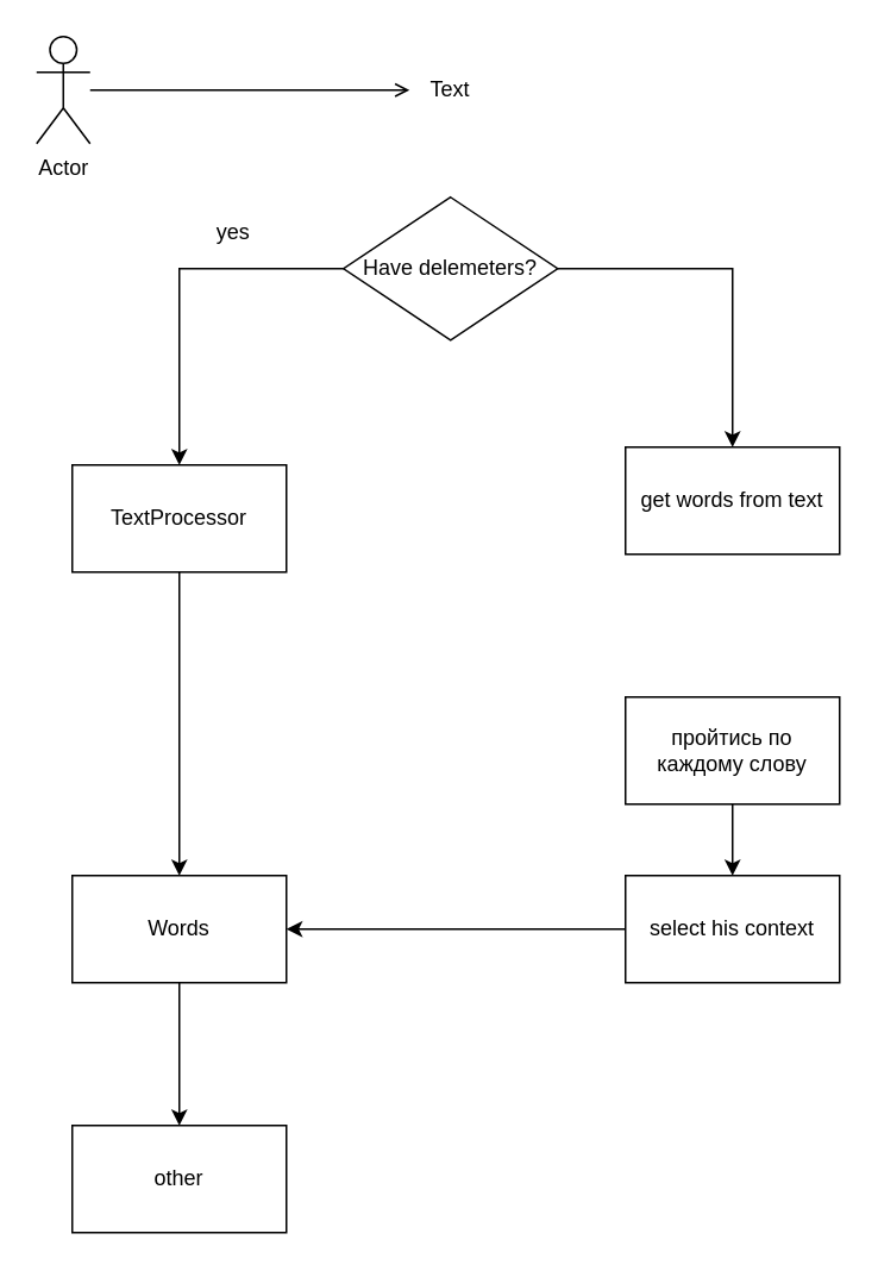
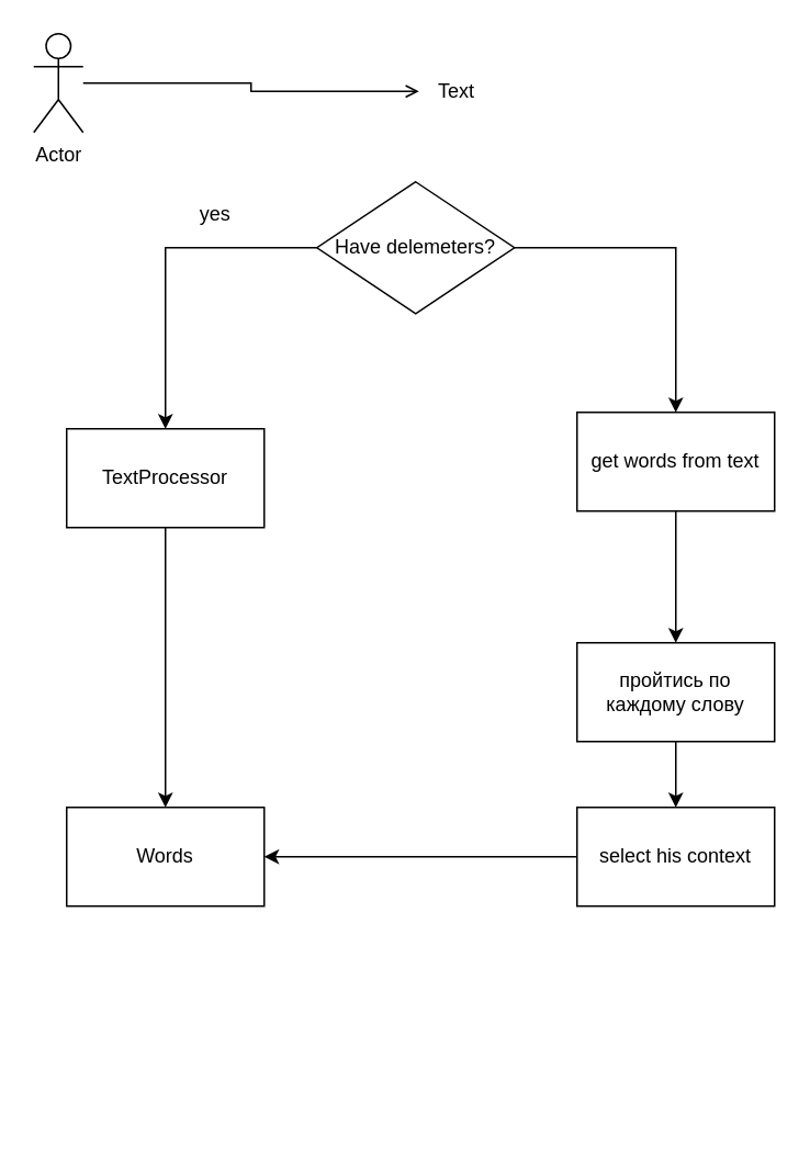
  <mxCell id="0" />
  <mxCell id="1" parent="0" />
- <mxCell id="2" value="Text" style="text;html=1;strokeColor=none;fillColor=none;align=center;verticalAlign=middle;whiteSpace=wrap;rounded=0;" parent="1" vertex="1"><mxGeometry x="229" y="40" width="46" height="20" as="geometry" /></mxCell>
+ <mxCell id="2" value="Text" style="text;html=1;strokeColor=none;fillColor=none;align=center;verticalAlign=middle;whiteSpace=wrap;rounded=0;" parent="1" vertex="1"><mxGeometry x="254" y="45" width="46" height="20" as="geometry" /></mxCell>
  <mxCell id="3" style="edgeStyle=orthogonalEdgeStyle;rounded=0;orthogonalLoop=1;jettySize=auto;html=1;endArrow=open;" parent="1" source="4" target="2" edge="1"><mxGeometry relative="1" as="geometry" /></mxCell>
  <mxCell id="4" value="Actor" style="shape=umlActor;verticalLabelPosition=bottom;verticalAlign=top;html=1;outlineConnect=0;" parent="1" vertex="1"><mxGeometry x="20" y="20" width="30" height="60" as="geometry" /></mxCell>
  <mxCell id="5" value="" style="edgeStyle=orthogonalEdgeStyle;rounded=0;orthogonalLoop=1;jettySize=auto;html=1;" parent="1" source="6" target="14" edge="1"><mxGeometry relative="1" as="geometry" /></mxCell>
  <mxCell id="6" value="TextProcessor" style="whiteSpace=wrap;html=1;" parent="1" vertex="1"><mxGeometry x="40" y="260" width="120" height="60" as="geometry" /></mxCell>
  <mxCell id="7" style="edgeStyle=orthogonalEdgeStyle;rounded=0;orthogonalLoop=1;jettySize=auto;html=1;" parent="1" source="9" target="6" edge="1"><mxGeometry relative="1" as="geometry" /></mxCell>
  <mxCell id="8" value="" style="edgeStyle=orthogonalEdgeStyle;rounded=0;orthogonalLoop=1;jettySize=auto;html=1;" parent="1" source="9" target="11" edge="1"><mxGeometry relative="1" as="geometry" /></mxCell>
  <mxCell id="9" value="Have delemeters?" style="rhombus;whiteSpace=wrap;html=1;" parent="1" vertex="1"><mxGeometry x="192" y="110" width="120" height="80" as="geometry" /></mxCell>
+ <mxCell id="10" value="" style="edgeStyle=orthogonalEdgeStyle;rounded=0;orthogonalLoop=1;jettySize=auto;html=1;" parent="1" source="11" target="16" edge="1"><mxGeometry relative="1" as="geometry" /></mxCell>
  <mxCell id="11" value="get words from text" style="whiteSpace=wrap;html=1;" parent="1" vertex="1"><mxGeometry x="350" y="250" width="120" height="60" as="geometry" /></mxCell>
  <mxCell id="12" value="yes" style="text;html=1;align=center;verticalAlign=middle;resizable=0;points=[];autosize=1;" parent="1" vertex="1"><mxGeometry x="115" y="120" width="30" height="20" as="geometry" /></mxCell>
- <mxCell id="13" value="" style="edgeStyle=orthogonalEdgeStyle;rounded=0;orthogonalLoop=1;jettySize=auto;html=1;" parent="1" source="14" target="19" edge="1"><mxGeometry relative="1" as="geometry" /></mxCell>
  <mxCell id="14" value="Words" style="whiteSpace=wrap;html=1;" parent="1" vertex="1"><mxGeometry x="40" y="490" width="120" height="60" as="geometry" /></mxCell>
  <mxCell id="15" value="" style="edgeStyle=orthogonalEdgeStyle;rounded=0;orthogonalLoop=1;jettySize=auto;html=1;" parent="1" source="16" target="18" edge="1"><mxGeometry relative="1" as="geometry" /></mxCell>
  <mxCell id="16" value="пройтись по каждому слову" style="whiteSpace=wrap;html=1;" parent="1" vertex="1"><mxGeometry x="350" y="390" width="120" height="60" as="geometry" /></mxCell>
  <mxCell id="17" style="edgeStyle=orthogonalEdgeStyle;rounded=0;orthogonalLoop=1;jettySize=auto;html=1;" parent="1" source="18" target="14" edge="1"><mxGeometry relative="1" as="geometry" /></mxCell>
  <mxCell id="18" value="select his context" style="whiteSpace=wrap;html=1;" parent="1" vertex="1"><mxGeometry x="350" y="490" width="120" height="60" as="geometry" /></mxCell>
- <mxCell id="19" value="other" style="whiteSpace=wrap;html=1;" parent="1" vertex="1"><mxGeometry x="40" y="630" width="120" height="60" as="geometry" /></mxCell>
